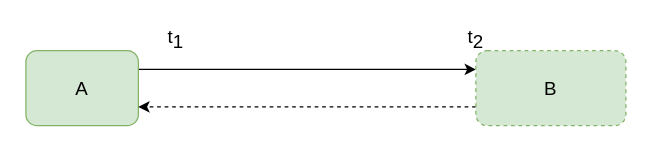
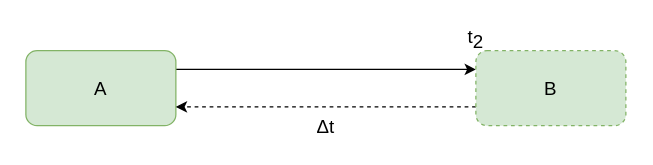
  <mxCell id="0" />
  <mxCell id="1" parent="0" />
  <mxCell id="2" style="edgeStyle=orthogonalEdgeStyle;rounded=0;orthogonalLoop=1;jettySize=auto;html=1;exitX=1;exitY=0.25;exitDx=0;exitDy=0;entryX=0;entryY=0.25;entryDx=0;entryDy=0;fontSize=15;align=center;" edge="1" parent="1" source="3" target="5"><mxGeometry relative="1" as="geometry" /></mxCell>
- <mxCell id="3" value="A" style="rounded=1;whiteSpace=wrap;html=1;shadow=0;glass=0;sketch=0;fontSize=15;align=center;verticalAlign=middle;fillColor=#d5e8d4;strokeColor=#82b366;" vertex="1" parent="1"><mxGeometry x="20" y="40" width="90" height="60" as="geometry" /></mxCell>
+ <mxCell id="3" value="A" style="rounded=1;whiteSpace=wrap;html=1;shadow=0;glass=0;sketch=0;fontSize=15;align=center;verticalAlign=middle;fillColor=#d5e8d4;strokeColor=#82b366;" vertex="1" parent="1"><mxGeometry x="20" y="40" width="120" height="60" as="geometry" /></mxCell>
  <mxCell id="4" style="edgeStyle=orthogonalEdgeStyle;rounded=0;orthogonalLoop=1;jettySize=auto;html=1;exitX=0;exitY=0.75;exitDx=0;exitDy=0;entryX=1;entryY=0.75;entryDx=0;entryDy=0;fontSize=15;align=center;dashed=1;" edge="1" parent="1" source="5" target="3"><mxGeometry relative="1" as="geometry" /></mxCell>
  <mxCell id="5" value="B" style="rounded=1;whiteSpace=wrap;html=1;shadow=0;glass=0;sketch=0;fontSize=15;align=center;verticalAlign=middle;fillColor=#d5e8d4;strokeColor=#82b366;dashed=1;" vertex="1" parent="1"><mxGeometry x="380" y="40" width="120" height="60" as="geometry" /></mxCell>
- <mxCell id="6" value="t&lt;sub style=&quot;font-size: 15px;&quot;&gt;1&lt;/sub&gt;" style="text;html=1;strokeColor=none;fillColor=none;align=center;verticalAlign=middle;whiteSpace=wrap;rounded=0;shadow=0;glass=0;sketch=0;fontSize=15;" vertex="1" parent="1"><mxGeometry x="120" y="20" width="40" height="20" as="geometry" /></mxCell>
  <mxCell id="7" value="t&lt;sub style=&quot;font-size: 15px;&quot;&gt;2&lt;/sub&gt;" style="text;html=1;strokeColor=none;fillColor=none;align=center;verticalAlign=middle;whiteSpace=wrap;rounded=0;shadow=0;glass=0;sketch=0;fontSize=15;" vertex="1" parent="1"><mxGeometry x="360" y="20" width="40" height="20" as="geometry" /></mxCell>
+ <mxCell id="8" value="Δt" style="text;html=1;strokeColor=none;fillColor=none;align=center;verticalAlign=middle;whiteSpace=wrap;rounded=0;shadow=0;glass=0;sketch=0;fontSize=15;" vertex="1" parent="1"><mxGeometry x="240" y="90" width="40" height="20" as="geometry" /></mxCell>
